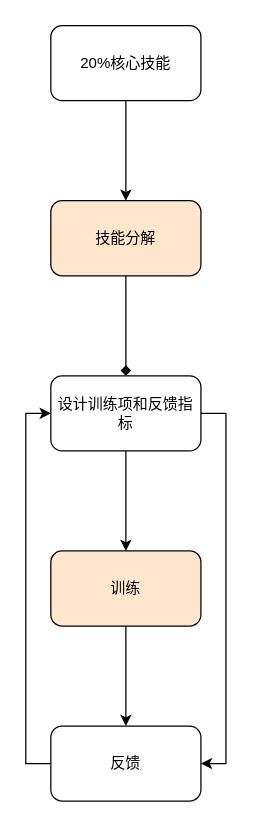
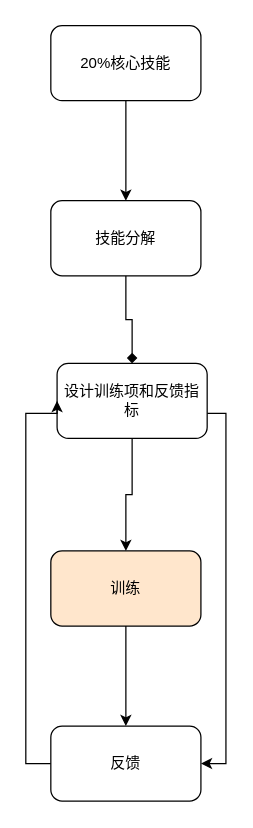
  <mxCell id="0" />
  <mxCell id="1" parent="0" />
  <mxCell id="2" value="" style="edgeStyle=orthogonalEdgeStyle;rounded=0;orthogonalLoop=1;jettySize=auto;html=1;endArrow=diamond;" edge="1" parent="1" source="3" target="6"><mxGeometry relative="1" as="geometry" /></mxCell>
- <mxCell id="3" value="技能分解" style="rounded=1;whiteSpace=wrap;html=1;fillColor=#ffe6cc;" vertex="1" parent="1"><mxGeometry x="40" y="160" width="120" height="60" as="geometry" /></mxCell>
+ <mxCell id="3" value="技能分解" style="rounded=1;whiteSpace=wrap;html=1;" vertex="1" parent="1"><mxGeometry x="40" y="160" width="120" height="60" as="geometry" /></mxCell>
  <mxCell id="4" value="" style="edgeStyle=orthogonalEdgeStyle;rounded=0;orthogonalLoop=1;jettySize=auto;html=1;" edge="1" parent="1" source="6" target="8"><mxGeometry relative="1" as="geometry" /></mxCell>
  <mxCell id="5" style="edgeStyle=orthogonalEdgeStyle;rounded=0;orthogonalLoop=1;jettySize=auto;html=1;entryX=1;entryY=0.5;entryDx=0;entryDy=0;" edge="1" parent="1" source="6" target="10"><mxGeometry relative="1" as="geometry"><Array as="points"><mxPoint x="180" y="330" /><mxPoint x="180" y="610" /></Array></mxGeometry></mxCell>
- <mxCell id="6" value="设计训练项和反馈指标" style="whiteSpace=wrap;html=1;rounded=1;" vertex="1" parent="1"><mxGeometry x="40" y="300" width="120" height="60" as="geometry" /></mxCell>
+ <mxCell id="6" value="设计训练项和反馈指标" style="whiteSpace=wrap;html=1;rounded=1;" vertex="1" parent="1"><mxGeometry x="45" y="290" width="120" height="60" as="geometry" /></mxCell>
  <mxCell id="7" value="" style="edgeStyle=orthogonalEdgeStyle;rounded=0;orthogonalLoop=1;jettySize=auto;html=1;" edge="1" parent="1" source="8" target="10"><mxGeometry relative="1" as="geometry" /></mxCell>
  <mxCell id="8" value="训练" style="whiteSpace=wrap;html=1;rounded=1;fillColor=#ffe6cc;" vertex="1" parent="1"><mxGeometry x="40" y="440" width="120" height="60" as="geometry" /></mxCell>
  <mxCell id="9" style="edgeStyle=orthogonalEdgeStyle;rounded=0;orthogonalLoop=1;jettySize=auto;html=1;entryX=0;entryY=0.5;entryDx=0;entryDy=0;" edge="1" parent="1" source="10" target="6"><mxGeometry relative="1" as="geometry"><Array as="points"><mxPoint x="20" y="610" /><mxPoint x="20" y="330" /></Array></mxGeometry></mxCell>
  <mxCell id="10" value="反馈" style="whiteSpace=wrap;html=1;rounded=1;" vertex="1" parent="1"><mxGeometry x="40" y="580" width="120" height="60" as="geometry" /></mxCell>
  <mxCell id="11" value="" style="edgeStyle=orthogonalEdgeStyle;rounded=0;orthogonalLoop=1;jettySize=auto;html=1;" edge="1" parent="1" source="12" target="3"><mxGeometry relative="1" as="geometry" /></mxCell>
  <mxCell id="12" value="&lt;span&gt;20%核心技能&lt;/span&gt;" style="rounded=1;whiteSpace=wrap;html=1;" vertex="1" parent="1"><mxGeometry x="40" y="20" width="120" height="60" as="geometry" /></mxCell>
